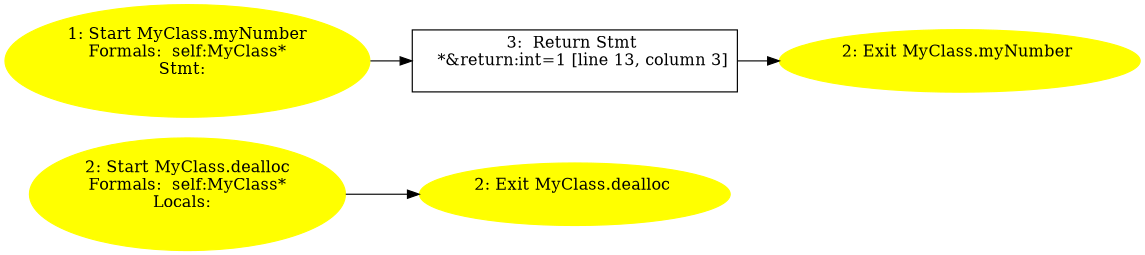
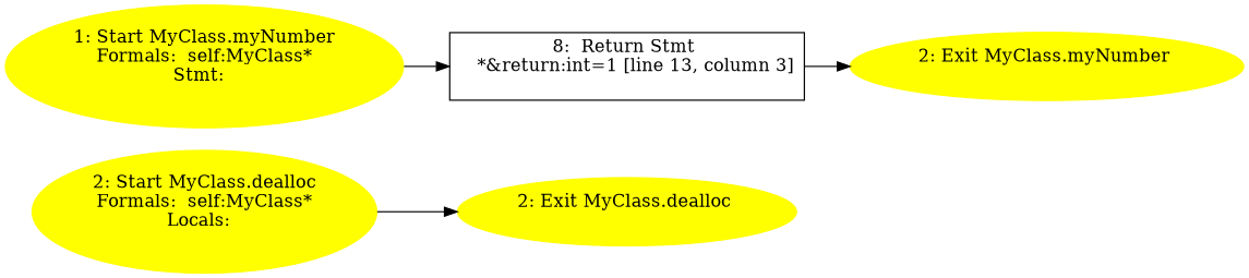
  digraph {
    rankdir=LR
    node [color=yellow style=filled]
    n1 [label="2: Start MyClass.dealloc\nFormals:  self:MyClass*\nLocals:  \n  "]
    n2 [label="2: Exit MyClass.dealloc \n  "]
    n3 [label="1: Start MyClass.myNumber\nFormals:  self:MyClass*\nStmt:  \n  "]
-   n4 [label="3:  Return Stmt \n   *&return:int=1 [line 13, column 3]\n " shape=box color="" style=""]
+   n4 [label="8:  Return Stmt \n   *&return:int=1 [line 13, column 3]\n " shape=box color="" style=""]
    n5 [label="2: Exit MyClass.myNumber \n  "]
    n1 -> n2
    n3 -> n4
    n4 -> n5
  }
